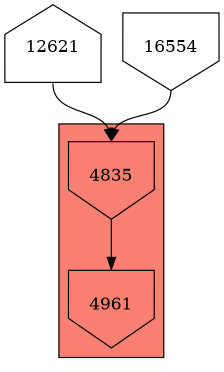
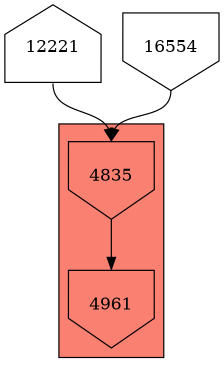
  digraph {
    node [shape=invhouse]
    edge [headport=n tailport=s]
    4835 [height=1 width=1]
    4961 [height=1 width=1]
-   12621 [height=1 shape=house width=1]
+   12621 [height=1 shape=house width=1 label=12221]
    n4 [height=1 label=16554 width=1]
    subgraph cluster_1 {
      fillcolor=salmon
      style=filled
      4835
      4961
    }
    4835 -> 4961
    12621 -> 4835
    n4 -> 4835
  }
